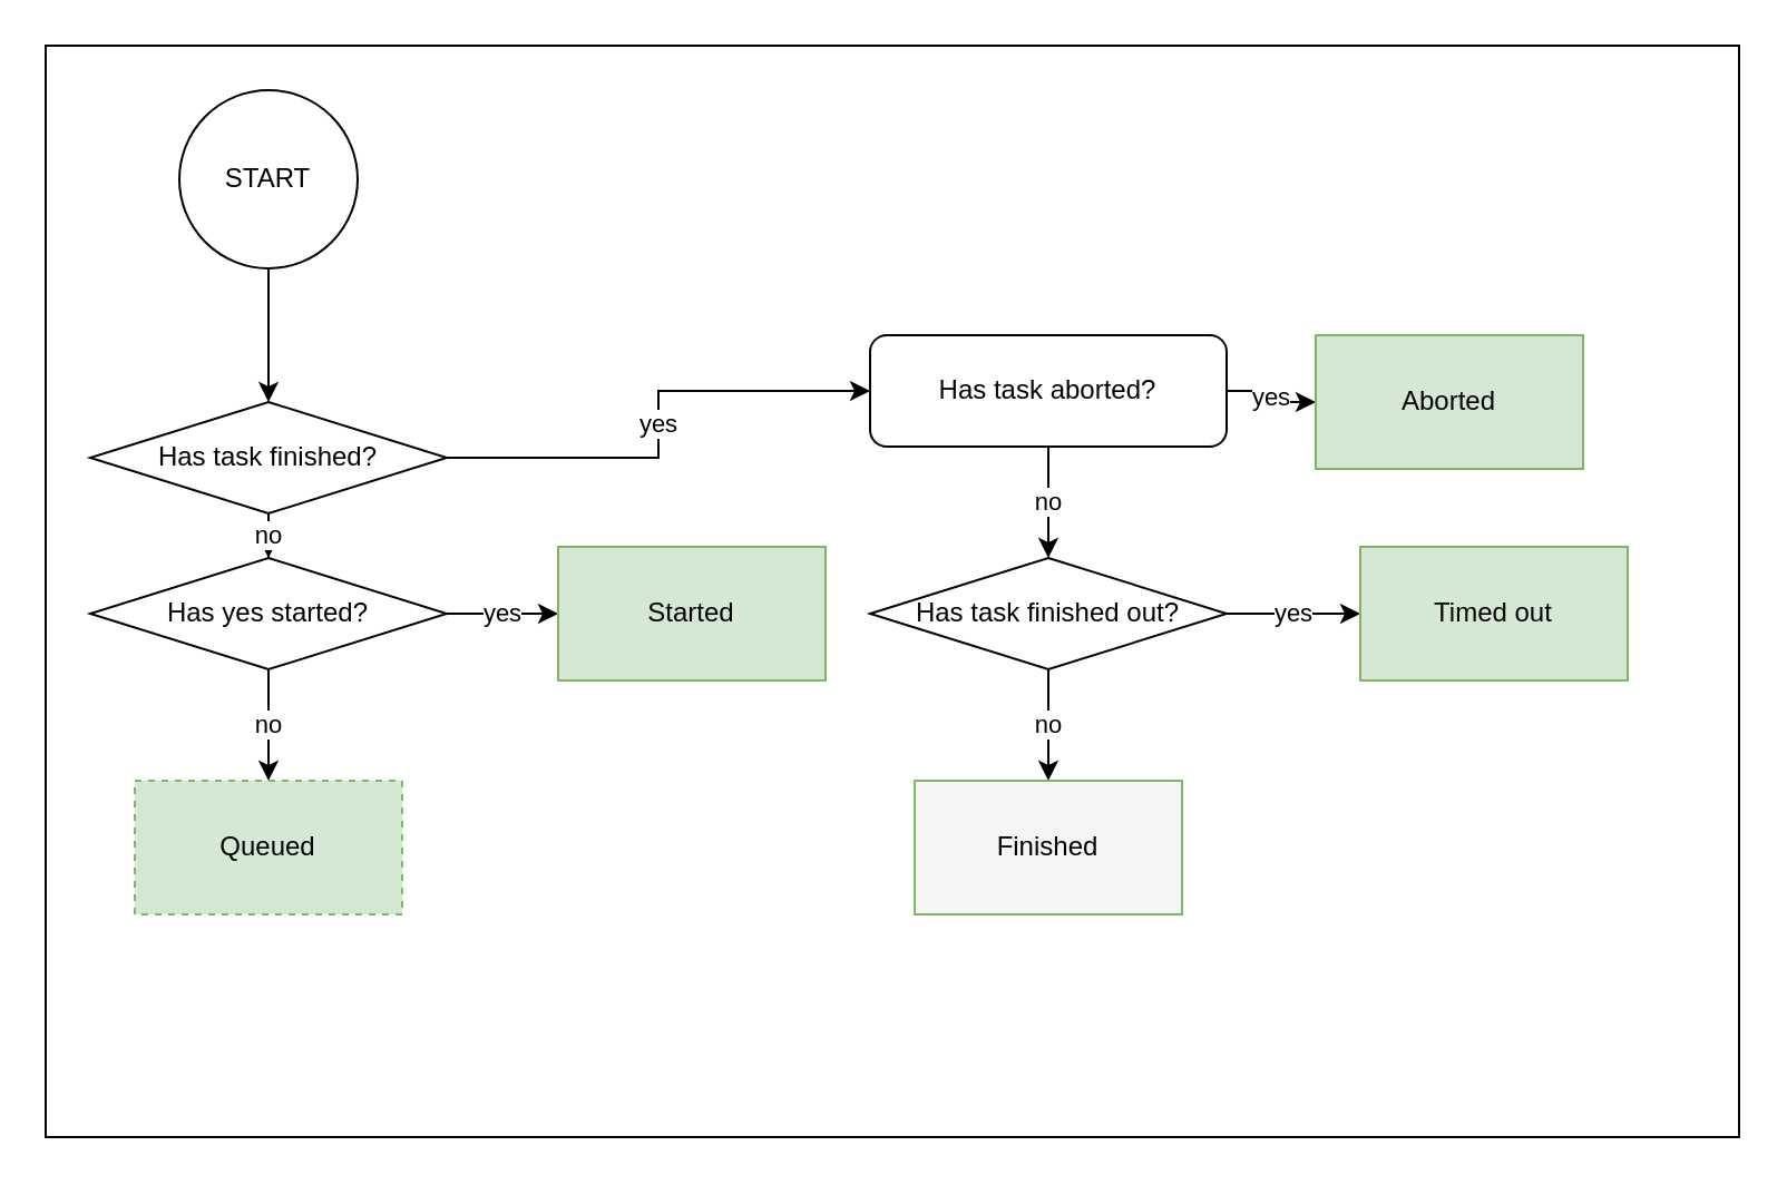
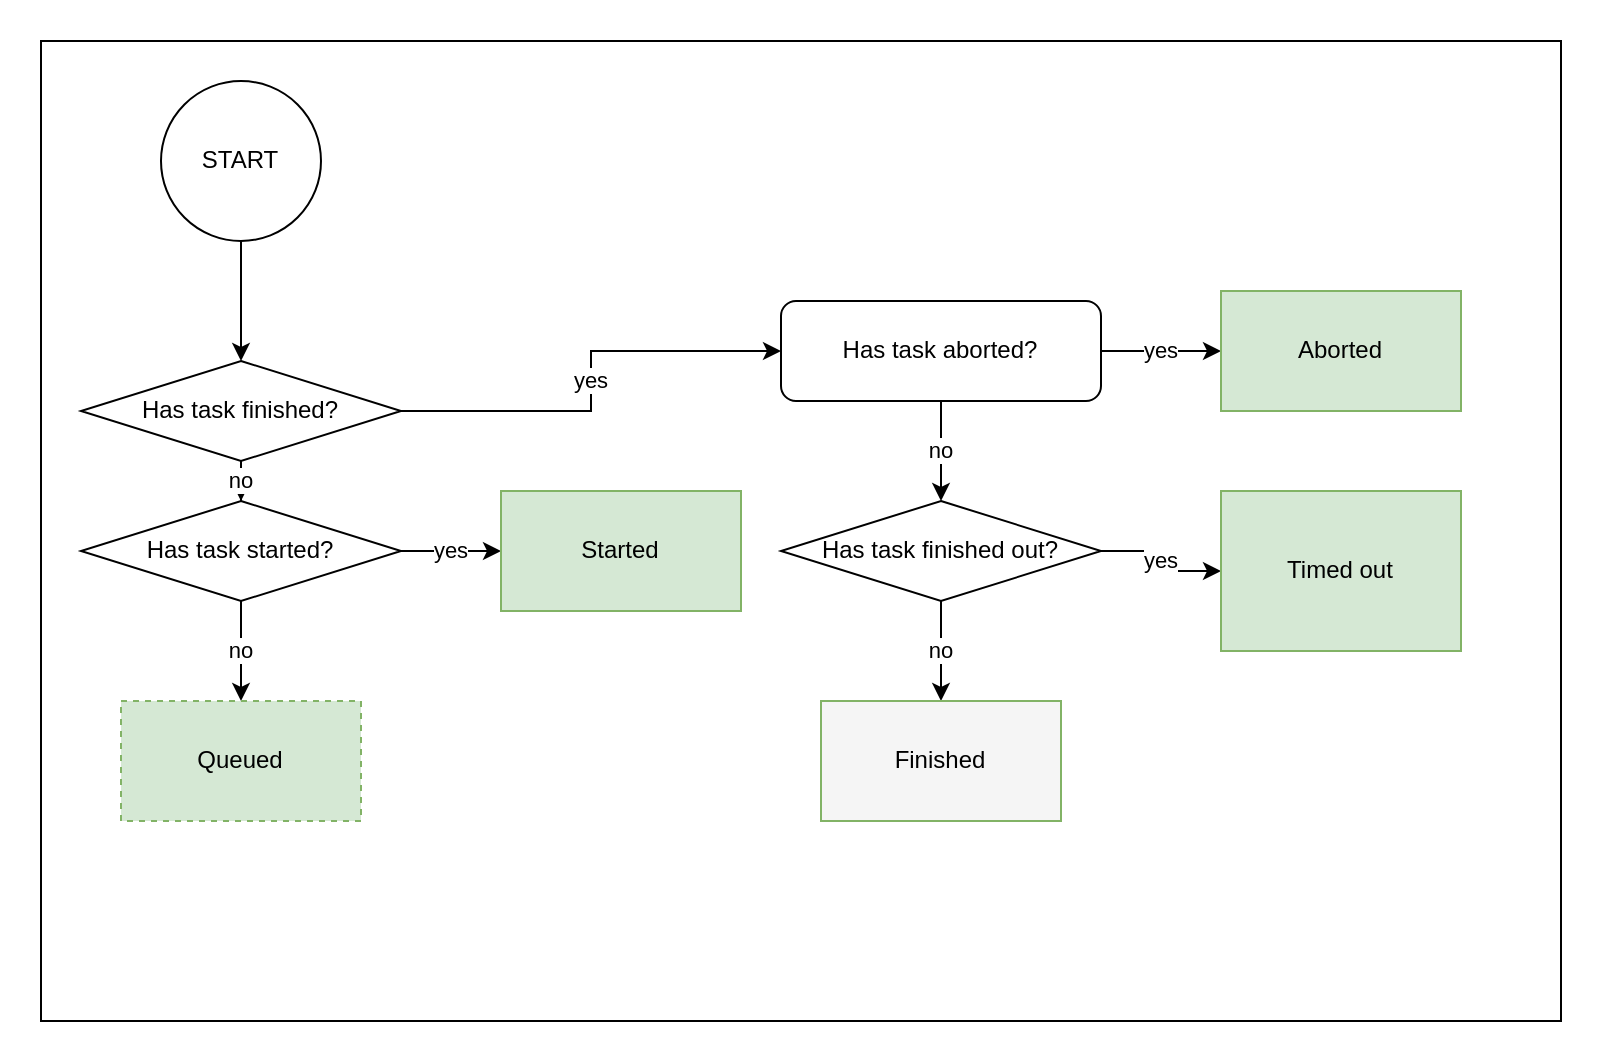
  <mxCell id="0" />
  <mxCell id="1" parent="0" />
  <mxCell id="2" value="" style="rounded=0;whiteSpace=wrap;html=1;" vertex="1" parent="1"><mxGeometry x="20" y="20" width="760" height="490" as="geometry" /></mxCell>
  <mxCell id="3" value="" style="edgeStyle=orthogonalEdgeStyle;rounded=0;orthogonalLoop=1;jettySize=auto;html=1;" edge="1" parent="1" source="4" target="7"><mxGeometry relative="1" as="geometry" /></mxCell>
  <mxCell id="4" value="START" style="ellipse;whiteSpace=wrap;html=1;aspect=fixed;" vertex="1" parent="1"><mxGeometry x="80" y="40" width="80" height="80" as="geometry" /></mxCell>
  <mxCell id="5" value="no" style="edgeStyle=orthogonalEdgeStyle;rounded=0;orthogonalLoop=1;jettySize=auto;html=1;" edge="1" parent="1" source="7" target="10"><mxGeometry relative="1" as="geometry" /></mxCell>
  <mxCell id="6" value="yes" style="edgeStyle=orthogonalEdgeStyle;rounded=0;orthogonalLoop=1;jettySize=auto;html=1;" edge="1" parent="1" source="7" target="15"><mxGeometry relative="1" as="geometry" /></mxCell>
  <mxCell id="7" value="Has task finished?" style="rhombus;whiteSpace=wrap;html=1;" vertex="1" parent="1"><mxGeometry x="40" y="180" width="160" height="50" as="geometry" /></mxCell>
  <mxCell id="8" value="no" style="edgeStyle=orthogonalEdgeStyle;rounded=0;orthogonalLoop=1;jettySize=auto;html=1;" edge="1" parent="1" source="10" target="11"><mxGeometry relative="1" as="geometry" /></mxCell>
  <mxCell id="9" value="yes" style="edgeStyle=orthogonalEdgeStyle;rounded=0;orthogonalLoop=1;jettySize=auto;html=1;" edge="1" parent="1" source="10" target="12"><mxGeometry relative="1" as="geometry" /></mxCell>
- <mxCell id="10" value="Has yes started?" style="rhombus;whiteSpace=wrap;html=1;" vertex="1" parent="1"><mxGeometry x="40" y="250" width="160" height="50" as="geometry" /></mxCell>
+ <mxCell id="10" value="Has task started?" style="rhombus;whiteSpace=wrap;html=1;" vertex="1" parent="1"><mxGeometry x="40" y="250" width="160" height="50" as="geometry" /></mxCell>
  <mxCell id="11" value="Queued" style="whiteSpace=wrap;html=1;fillColor=#d5e8d4;strokeColor=#82b366;dashed=1;" vertex="1" parent="1"><mxGeometry x="60" y="350" width="120" height="60" as="geometry" /></mxCell>
  <mxCell id="12" value="Started" style="whiteSpace=wrap;html=1;fillColor=#d5e8d4;strokeColor=#82b366;" vertex="1" parent="1"><mxGeometry x="250" y="245" width="120" height="60" as="geometry" /></mxCell>
  <mxCell id="13" value="no" style="edgeStyle=orthogonalEdgeStyle;rounded=0;orthogonalLoop=1;jettySize=auto;html=1;" edge="1" parent="1" source="15" target="18"><mxGeometry relative="1" as="geometry" /></mxCell>
  <mxCell id="14" value="yes" style="edgeStyle=orthogonalEdgeStyle;rounded=0;orthogonalLoop=1;jettySize=auto;html=1;" edge="1" parent="1" source="15" target="19"><mxGeometry relative="1" as="geometry" /></mxCell>
  <mxCell id="15" value="Has task aborted?" style="whiteSpace=wrap;html=1;rounded=1;" vertex="1" parent="1"><mxGeometry x="390" y="150" width="160" height="50" as="geometry" /></mxCell>
  <mxCell id="16" value="yes" style="edgeStyle=orthogonalEdgeStyle;rounded=0;orthogonalLoop=1;jettySize=auto;html=1;" edge="1" parent="1" source="18" target="20"><mxGeometry relative="1" as="geometry" /></mxCell>
  <mxCell id="17" value="no" style="edgeStyle=orthogonalEdgeStyle;rounded=0;orthogonalLoop=1;jettySize=auto;html=1;" edge="1" parent="1" source="18" target="21"><mxGeometry relative="1" as="geometry" /></mxCell>
  <mxCell id="18" value="Has task finished out?" style="rhombus;whiteSpace=wrap;html=1;" vertex="1" parent="1"><mxGeometry x="390" y="250" width="160" height="50" as="geometry" /></mxCell>
- <mxCell id="19" value="Aborted" style="whiteSpace=wrap;html=1;fillColor=#d5e8d4;strokeColor=#82b366;" vertex="1" parent="1"><mxGeometry x="590" y="150" width="120" height="60" as="geometry" /></mxCell>
- <mxCell id="20" value="Timed out" style="whiteSpace=wrap;html=1;fillColor=#d5e8d4;strokeColor=#82b366;" vertex="1" parent="1"><mxGeometry x="610" y="245" width="120" height="60" as="geometry" /></mxCell>
+ <mxCell id="19" value="Aborted" style="whiteSpace=wrap;html=1;fillColor=#d5e8d4;strokeColor=#82b366;" vertex="1" parent="1"><mxGeometry x="610" y="145" width="120" height="60" as="geometry" /></mxCell>
+ <mxCell id="20" value="Timed out" style="whiteSpace=wrap;html=1;fillColor=#d5e8d4;strokeColor=#82b366;" vertex="1" parent="1"><mxGeometry x="610" y="245" width="120" height="80" as="geometry" /></mxCell>
  <mxCell id="21" value="Finished" style="whiteSpace=wrap;html=1;fillColor=#f5f5f5;strokeColor=#82b366;" vertex="1" parent="1"><mxGeometry x="410" y="350" width="120" height="60" as="geometry" /></mxCell>
